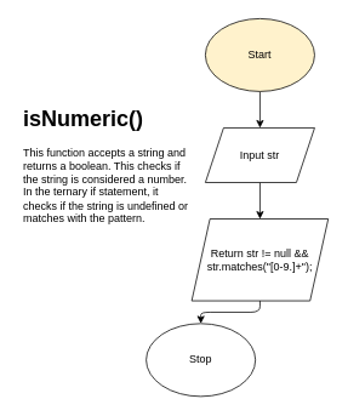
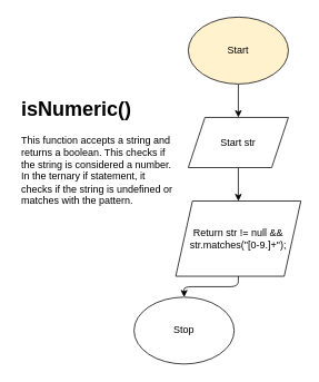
  <mxCell id="0" />
  <mxCell id="1" parent="0" />
  <mxCell id="2" style="edgeStyle=orthogonalEdgeStyle;html=1;exitX=0.5;exitY=1;exitDx=0;exitDy=0;entryX=0.5;entryY=0;entryDx=0;entryDy=0;" edge="1" parent="1" source="3" target="5"><mxGeometry relative="1" as="geometry" /></mxCell>
  <mxCell id="3" value="Start" style="ellipse;whiteSpace=wrap;html=1;fillColor=#fff2cc;" vertex="1" parent="1"><mxGeometry x="225" y="20" width="120" height="80" as="geometry" /></mxCell>
  <mxCell id="4" style="edgeStyle=orthogonalEdgeStyle;html=1;exitX=0.5;exitY=1;exitDx=0;exitDy=0;entryX=0.5;entryY=0;entryDx=0;entryDy=0;" edge="1" parent="1" source="5" target="7"><mxGeometry relative="1" as="geometry" /></mxCell>
- <mxCell id="5" value="Input str" style="shape=parallelogram;perimeter=parallelogramPerimeter;whiteSpace=wrap;html=1;fixedSize=1;" vertex="1" parent="1"><mxGeometry x="225" y="140" width="120" height="60" as="geometry" /></mxCell>
+ <mxCell id="5" value="Start str" style="shape=parallelogram;perimeter=parallelogramPerimeter;whiteSpace=wrap;html=1;fixedSize=1;" vertex="1" parent="1"><mxGeometry x="225" y="140" width="120" height="60" as="geometry" /></mxCell>
  <mxCell id="6" style="edgeStyle=orthogonalEdgeStyle;html=1;exitX=0.5;exitY=1;exitDx=0;exitDy=0;entryX=0.5;entryY=0;entryDx=0;entryDy=0;" edge="1" parent="1" source="7" target="9"><mxGeometry relative="1" as="geometry" /></mxCell>
  <mxCell id="7" value="Return str != null &amp;amp;&amp;amp; str.matches(&quot;[0-9.]+&quot;);" style="shape=parallelogram;perimeter=parallelogramPerimeter;whiteSpace=wrap;html=1;fixedSize=1;" vertex="1" parent="1"><mxGeometry x="210" y="240" width="150" height="90" as="geometry" /></mxCell>
  <mxCell id="8" value="&lt;h1&gt;&lt;span&gt;isNumeric()&lt;/span&gt;&lt;/h1&gt;&lt;div&gt;This function accepts a string and returns a boolean. This checks if the string is considered a number. In the ternary if statement, it checks if the string is undefined or matches with the pattern.&lt;/div&gt;" style="text;html=1;strokeColor=none;fillColor=none;spacing=5;spacingTop=-20;whiteSpace=wrap;overflow=hidden;rounded=0;" vertex="1" parent="1"><mxGeometry x="20" y="110" width="195" height="160" as="geometry" /></mxCell>
  <mxCell id="9" value="Stop" style="ellipse;whiteSpace=wrap;html=1;" vertex="1" parent="1"><mxGeometry x="160" y="355" width="120" height="80" as="geometry" /></mxCell>
